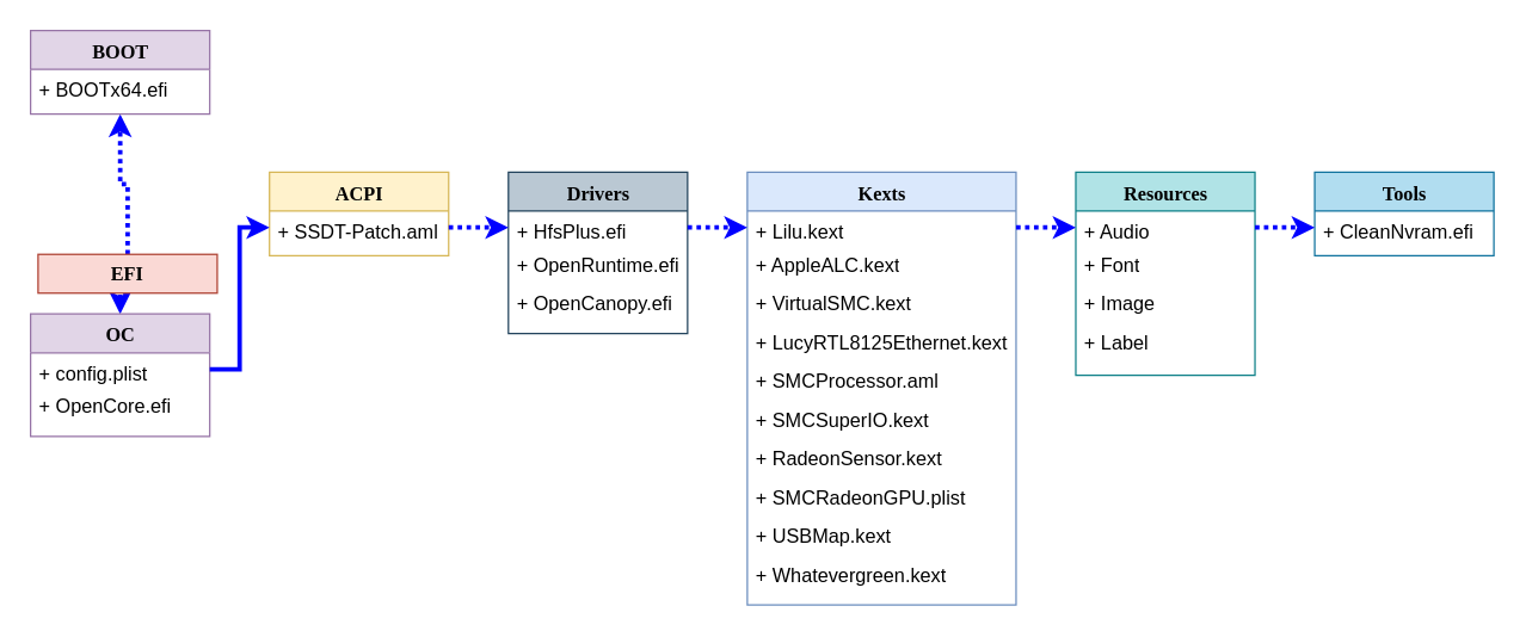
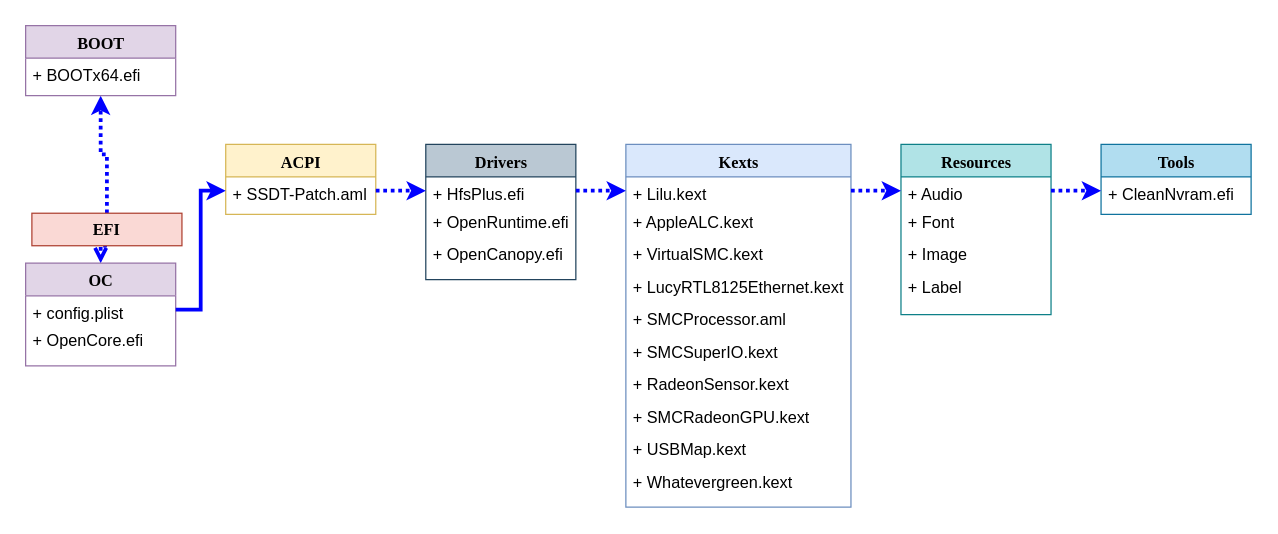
  <mxCell id="0" />
  <mxCell id="1" parent="0" />
- <mxCell id="2" style="edgeStyle=orthogonalEdgeStyle;rounded=0;orthogonalLoop=1;jettySize=auto;html=1;exitX=0.5;exitY=1;exitDx=0;exitDy=0;entryX=0.5;entryY=0;entryDx=0;entryDy=0;fontSize=13;strokeWidth=3;strokeColor=#0000FF;dashed=1;dashPattern=1 1;" parent="1" source="4" target="7" edge="1"><mxGeometry relative="1" as="geometry" /></mxCell>
+ <mxCell id="2" style="edgeStyle=orthogonalEdgeStyle;rounded=0;orthogonalLoop=1;jettySize=auto;html=1;exitX=0.5;exitY=1;exitDx=0;exitDy=0;entryX=0.5;entryY=0;entryDx=0;entryDy=0;fontSize=13;strokeWidth=3;strokeColor=#0000FF;dashed=1;dashPattern=1 1;endArrow=open;" parent="1" source="4" target="7" edge="1"><mxGeometry relative="1" as="geometry" /></mxCell>
  <mxCell id="3" style="edgeStyle=orthogonalEdgeStyle;rounded=0;orthogonalLoop=1;jettySize=auto;html=1;exitX=0.5;exitY=0;exitDx=0;exitDy=0;entryX=0.5;entryY=1;entryDx=0;entryDy=0;fontSize=13;strokeWidth=3;strokeColor=#0000FF;dashed=1;dashPattern=1 1;" parent="1" source="4" target="37" edge="1"><mxGeometry relative="1" as="geometry" /></mxCell>
  <mxCell id="4" value="&lt;span style=&quot;font-family: Verdana; font-weight: 700; font-size: 13px;&quot;&gt;EFI&lt;/span&gt;" style="rounded=0;whiteSpace=wrap;html=1;fillColor=#fad9d5;strokeColor=#ae4132;fontSize=13;" parent="1" vertex="1"><mxGeometry x="25" y="170" width="120" height="26" as="geometry" /></mxCell>
  <mxCell id="5" value="ACPI" style="swimlane;html=1;fontStyle=1;align=center;verticalAlign=top;childLayout=stackLayout;horizontal=1;startSize=26;horizontalStack=0;resizeParent=1;resizeLast=0;collapsible=1;marginBottom=0;swimlaneFillColor=#ffffff;rounded=0;shadow=0;comic=0;labelBackgroundColor=none;strokeWidth=1;fillColor=#fff2cc;fontFamily=Verdana;fontSize=13;strokeColor=#d6b656;" parent="1" vertex="1"><mxGeometry x="180" y="115" width="120" height="56" as="geometry" /></mxCell>
  <mxCell id="6" value="+ SSDT-Patch.aml" style="text;html=1;strokeColor=none;fillColor=none;align=left;verticalAlign=top;spacingLeft=4;spacingRight=4;whiteSpace=wrap;overflow=hidden;rotatable=0;points=[[0,0.5],[1,0.5]];portConstraint=eastwest;fontSize=13;" parent="5" vertex="1"><mxGeometry y="26" width="120" height="22" as="geometry" /></mxCell>
  <mxCell id="7" value="OC" style="swimlane;html=1;fontStyle=1;align=center;verticalAlign=top;childLayout=stackLayout;horizontal=1;startSize=26;horizontalStack=0;resizeParent=1;resizeLast=0;collapsible=1;marginBottom=0;swimlaneFillColor=#ffffff;rounded=0;shadow=0;comic=0;labelBackgroundColor=none;strokeWidth=1;fillColor=#e1d5e7;fontFamily=Verdana;fontSize=13;strokeColor=#9673a6;" parent="1" vertex="1"><mxGeometry x="20" y="210" width="120" height="82" as="geometry" /></mxCell>
  <mxCell id="8" value="+ config.plist" style="text;html=1;strokeColor=none;fillColor=none;align=left;verticalAlign=top;spacingLeft=4;spacingRight=4;whiteSpace=wrap;overflow=hidden;rotatable=0;points=[[0,0.5],[1,0.5]];portConstraint=eastwest;fontSize=13;" parent="7" vertex="1"><mxGeometry y="26" width="120" height="22" as="geometry" /></mxCell>
  <mxCell id="9" value="+ OpenCore.efi" style="text;html=1;strokeColor=none;fillColor=none;align=left;verticalAlign=top;spacingLeft=4;spacingRight=4;whiteSpace=wrap;overflow=hidden;rotatable=0;points=[[0,0.5],[1,0.5]];portConstraint=eastwest;fontSize=13;" parent="7" vertex="1"><mxGeometry y="48" width="120" height="26" as="geometry" /></mxCell>
  <mxCell id="10" value="Drivers" style="swimlane;html=1;fontStyle=1;align=center;verticalAlign=top;childLayout=stackLayout;horizontal=1;startSize=26;horizontalStack=0;resizeParent=1;resizeLast=0;collapsible=1;marginBottom=0;swimlaneFillColor=#ffffff;rounded=0;shadow=0;comic=0;labelBackgroundColor=none;strokeWidth=1;fillColor=#bac8d3;fontFamily=Verdana;fontSize=13;strokeColor=#23445d;" parent="1" vertex="1"><mxGeometry x="340" y="115" width="120" height="108" as="geometry" /></mxCell>
  <mxCell id="11" value="+ HfsPlus.efi" style="text;html=1;strokeColor=none;fillColor=none;align=left;verticalAlign=top;spacingLeft=4;spacingRight=4;whiteSpace=wrap;overflow=hidden;rotatable=0;points=[[0,0.5],[1,0.5]];portConstraint=eastwest;fontSize=13;" parent="10" vertex="1"><mxGeometry y="26" width="120" height="22" as="geometry" /></mxCell>
  <mxCell id="12" value="+ OpenRuntime.efi" style="text;html=1;strokeColor=none;fillColor=none;align=left;verticalAlign=top;spacingLeft=4;spacingRight=4;whiteSpace=wrap;overflow=hidden;rotatable=0;points=[[0,0.5],[1,0.5]];portConstraint=eastwest;fontSize=13;" parent="10" vertex="1"><mxGeometry y="48" width="120" height="26" as="geometry" /></mxCell>
  <mxCell id="13" value="+ OpenCanopy.efi" style="text;html=1;strokeColor=none;fillColor=none;align=left;verticalAlign=top;spacingLeft=4;spacingRight=4;whiteSpace=wrap;overflow=hidden;rotatable=0;points=[[0,0.5],[1,0.5]];portConstraint=eastwest;fontSize=13;" parent="10" vertex="1"><mxGeometry y="74" width="120" height="26" as="geometry" /></mxCell>
  <mxCell id="14" style="edgeStyle=orthogonalEdgeStyle;rounded=0;orthogonalLoop=1;jettySize=auto;html=1;exitX=1;exitY=0.5;exitDx=0;exitDy=0;entryX=0;entryY=0.5;entryDx=0;entryDy=0;fontSize=13;strokeWidth=3;strokeColor=#0000FF;dashed=0;dashPattern=1 1;" parent="1" source="8" target="6" edge="1"><mxGeometry relative="1" as="geometry" /></mxCell>
  <mxCell id="15" style="edgeStyle=orthogonalEdgeStyle;rounded=0;orthogonalLoop=1;jettySize=auto;html=1;exitX=1;exitY=0.5;exitDx=0;exitDy=0;entryX=0;entryY=0.5;entryDx=0;entryDy=0;fontSize=13;strokeWidth=3;strokeColor=#0000FF;dashed=1;dashPattern=1 1;" parent="1" source="6" target="11" edge="1"><mxGeometry relative="1" as="geometry" /></mxCell>
  <mxCell id="16" value="Kexts" style="swimlane;html=1;fontStyle=1;align=center;verticalAlign=top;childLayout=stackLayout;horizontal=1;startSize=26;horizontalStack=0;resizeParent=1;resizeLast=0;collapsible=1;marginBottom=0;swimlaneFillColor=#ffffff;rounded=0;shadow=0;comic=0;labelBackgroundColor=none;strokeWidth=1;fillColor=#dae8fc;fontFamily=Verdana;fontSize=13;strokeColor=#6c8ebf;" parent="1" vertex="1"><mxGeometry x="500" y="115" width="180" height="290" as="geometry" /></mxCell>
  <mxCell id="17" value="+ Lilu.kext" style="text;html=1;strokeColor=none;fillColor=none;align=left;verticalAlign=top;spacingLeft=4;spacingRight=4;whiteSpace=wrap;overflow=hidden;rotatable=0;points=[[0,0.5],[1,0.5]];portConstraint=eastwest;fontSize=13;" parent="16" vertex="1"><mxGeometry y="26" width="180" height="22" as="geometry" /></mxCell>
  <mxCell id="18" value="+ AppleALC.kext" style="text;html=1;strokeColor=none;fillColor=none;align=left;verticalAlign=top;spacingLeft=4;spacingRight=4;whiteSpace=wrap;overflow=hidden;rotatable=0;points=[[0,0.5],[1,0.5]];portConstraint=eastwest;fontSize=13;" parent="16" vertex="1"><mxGeometry y="48" width="180" height="26" as="geometry" /></mxCell>
  <mxCell id="19" value="+ VirtualSMC.kext" style="text;html=1;strokeColor=none;fillColor=none;align=left;verticalAlign=top;spacingLeft=4;spacingRight=4;whiteSpace=wrap;overflow=hidden;rotatable=0;points=[[0,0.5],[1,0.5]];portConstraint=eastwest;fontSize=13;" parent="16" vertex="1"><mxGeometry y="74" width="180" height="26" as="geometry" /></mxCell>
  <mxCell id="20" value="+ LucyRTL8125Ethernet.kext" style="text;html=1;strokeColor=none;fillColor=none;align=left;verticalAlign=top;spacingLeft=4;spacingRight=4;whiteSpace=wrap;overflow=hidden;rotatable=0;points=[[0,0.5],[1,0.5]];portConstraint=eastwest;fontSize=13;" parent="16" vertex="1"><mxGeometry y="100" width="180" height="26" as="geometry" /></mxCell>
  <mxCell id="21" value="+ SMCProcessor.aml" style="text;html=1;strokeColor=none;fillColor=none;align=left;verticalAlign=top;spacingLeft=4;spacingRight=4;whiteSpace=wrap;overflow=hidden;rotatable=0;points=[[0,0.5],[1,0.5]];portConstraint=eastwest;fontSize=13;" parent="16" vertex="1"><mxGeometry y="126" width="180" height="26" as="geometry" /></mxCell>
  <mxCell id="22" value="+ SMCSuperIO.kext" style="text;html=1;strokeColor=none;fillColor=none;align=left;verticalAlign=top;spacingLeft=4;spacingRight=4;whiteSpace=wrap;overflow=hidden;rotatable=0;points=[[0,0.5],[1,0.5]];portConstraint=eastwest;fontSize=13;" parent="16" vertex="1"><mxGeometry y="152" width="180" height="26" as="geometry" /></mxCell>
  <mxCell id="23" value="+ RadeonSensor.kext" style="text;html=1;strokeColor=none;fillColor=none;align=left;verticalAlign=top;spacingLeft=4;spacingRight=4;whiteSpace=wrap;overflow=hidden;rotatable=0;points=[[0,0.5],[1,0.5]];portConstraint=eastwest;fontSize=13;" parent="16" vertex="1"><mxGeometry y="178" width="180" height="26" as="geometry" /></mxCell>
- <mxCell id="24" value="+ SMCRadeonGPU.plist" style="text;html=1;strokeColor=none;fillColor=none;align=left;verticalAlign=top;spacingLeft=4;spacingRight=4;whiteSpace=wrap;overflow=hidden;rotatable=0;points=[[0,0.5],[1,0.5]];portConstraint=eastwest;fontSize=13;" parent="16" vertex="1"><mxGeometry y="204" width="180" height="26" as="geometry" /></mxCell>
+ <mxCell id="24" value="+ SMCRadeonGPU.kext" style="text;html=1;strokeColor=none;fillColor=none;align=left;verticalAlign=top;spacingLeft=4;spacingRight=4;whiteSpace=wrap;overflow=hidden;rotatable=0;points=[[0,0.5],[1,0.5]];portConstraint=eastwest;fontSize=13;" parent="16" vertex="1"><mxGeometry y="204" width="180" height="26" as="geometry" /></mxCell>
  <mxCell id="25" value="+ USBMap.kext" style="text;html=1;strokeColor=none;fillColor=none;align=left;verticalAlign=top;spacingLeft=4;spacingRight=4;whiteSpace=wrap;overflow=hidden;rotatable=0;points=[[0,0.5],[1,0.5]];portConstraint=eastwest;fontSize=13;" parent="16" vertex="1"><mxGeometry y="230" width="180" height="26" as="geometry" /></mxCell>
  <mxCell id="26" value="+ Whatevergreen.kext" style="text;html=1;strokeColor=none;fillColor=none;align=left;verticalAlign=top;spacingLeft=4;spacingRight=4;whiteSpace=wrap;overflow=hidden;rotatable=0;points=[[0,0.5],[1,0.5]];portConstraint=eastwest;fontSize=13;" parent="16" vertex="1"><mxGeometry y="256" width="180" height="26" as="geometry" /></mxCell>
  <mxCell id="27" style="edgeStyle=orthogonalEdgeStyle;rounded=0;orthogonalLoop=1;jettySize=auto;html=1;exitX=1;exitY=0.5;exitDx=0;exitDy=0;entryX=0;entryY=0.5;entryDx=0;entryDy=0;fontSize=13;strokeWidth=3;strokeColor=#0000FF;dashed=1;dashPattern=1 1;" parent="1" source="11" target="17" edge="1"><mxGeometry relative="1" as="geometry" /></mxCell>
  <mxCell id="28" value="Resources" style="swimlane;html=1;fontStyle=1;align=center;verticalAlign=top;childLayout=stackLayout;horizontal=1;startSize=26;horizontalStack=0;resizeParent=1;resizeLast=0;collapsible=1;marginBottom=0;swimlaneFillColor=#ffffff;rounded=0;shadow=0;comic=0;labelBackgroundColor=none;strokeWidth=1;fillColor=#b0e3e6;fontFamily=Verdana;fontSize=13;strokeColor=#0e8088;" parent="1" vertex="1"><mxGeometry x="720" y="115" width="120" height="136" as="geometry" /></mxCell>
  <mxCell id="29" value="+ Audio" style="text;html=1;strokeColor=none;fillColor=none;align=left;verticalAlign=top;spacingLeft=4;spacingRight=4;whiteSpace=wrap;overflow=hidden;rotatable=0;points=[[0,0.5],[1,0.5]];portConstraint=eastwest;fontSize=13;" parent="28" vertex="1"><mxGeometry y="26" width="120" height="22" as="geometry" /></mxCell>
  <mxCell id="30" value="+ Font" style="text;html=1;strokeColor=none;fillColor=none;align=left;verticalAlign=top;spacingLeft=4;spacingRight=4;whiteSpace=wrap;overflow=hidden;rotatable=0;points=[[0,0.5],[1,0.5]];portConstraint=eastwest;fontSize=13;" parent="28" vertex="1"><mxGeometry y="48" width="120" height="26" as="geometry" /></mxCell>
  <mxCell id="31" value="+ Image" style="text;html=1;strokeColor=none;fillColor=none;align=left;verticalAlign=top;spacingLeft=4;spacingRight=4;whiteSpace=wrap;overflow=hidden;rotatable=0;points=[[0,0.5],[1,0.5]];portConstraint=eastwest;fontSize=13;" parent="28" vertex="1"><mxGeometry y="74" width="120" height="26" as="geometry" /></mxCell>
  <mxCell id="32" value="+ Label" style="text;html=1;strokeColor=none;fillColor=none;align=left;verticalAlign=top;spacingLeft=4;spacingRight=4;whiteSpace=wrap;overflow=hidden;rotatable=0;points=[[0,0.5],[1,0.5]];portConstraint=eastwest;fontSize=13;" parent="28" vertex="1"><mxGeometry y="100" width="120" height="26" as="geometry" /></mxCell>
  <mxCell id="33" value="Tools" style="swimlane;html=1;fontStyle=1;align=center;verticalAlign=top;childLayout=stackLayout;horizontal=1;startSize=26;horizontalStack=0;resizeParent=1;resizeLast=0;collapsible=1;marginBottom=0;swimlaneFillColor=#ffffff;rounded=0;shadow=0;comic=0;labelBackgroundColor=none;strokeWidth=1;fillColor=#b1ddf0;fontFamily=Verdana;fontSize=13;strokeColor=#10739e;" parent="1" vertex="1"><mxGeometry x="880" y="115" width="120" height="56" as="geometry" /></mxCell>
  <mxCell id="34" value="+ CleanNvram.efi" style="text;html=1;strokeColor=none;fillColor=none;align=left;verticalAlign=top;spacingLeft=4;spacingRight=4;whiteSpace=wrap;overflow=hidden;rotatable=0;points=[[0,0.5],[1,0.5]];portConstraint=eastwest;fontSize=13;" parent="33" vertex="1"><mxGeometry y="26" width="120" height="22" as="geometry" /></mxCell>
  <mxCell id="35" style="edgeStyle=orthogonalEdgeStyle;rounded=0;orthogonalLoop=1;jettySize=auto;html=1;exitX=1;exitY=0.5;exitDx=0;exitDy=0;entryX=0;entryY=0.5;entryDx=0;entryDy=0;fontSize=13;strokeWidth=3;strokeColor=#0000FF;dashed=1;dashPattern=1 1;" parent="1" source="17" target="29" edge="1"><mxGeometry relative="1" as="geometry" /></mxCell>
  <mxCell id="36" style="edgeStyle=orthogonalEdgeStyle;rounded=0;orthogonalLoop=1;jettySize=auto;html=1;exitX=1;exitY=0.5;exitDx=0;exitDy=0;entryX=0;entryY=0.5;entryDx=0;entryDy=0;fontSize=13;strokeWidth=3;strokeColor=#0000FF;dashed=1;dashPattern=1 1;" parent="1" source="29" target="34" edge="1"><mxGeometry relative="1" as="geometry" /></mxCell>
  <mxCell id="37" value="BOOT" style="swimlane;html=1;fontStyle=1;align=center;verticalAlign=top;childLayout=stackLayout;horizontal=1;startSize=26;horizontalStack=0;resizeParent=1;resizeLast=0;collapsible=1;marginBottom=0;swimlaneFillColor=#ffffff;rounded=0;shadow=0;comic=0;labelBackgroundColor=none;strokeWidth=1;fillColor=#e1d5e7;fontFamily=Verdana;fontSize=13;strokeColor=#9673a6;" parent="1" vertex="1"><mxGeometry x="20" y="20" width="120" height="56" as="geometry" /></mxCell>
  <mxCell id="38" value="+ BOOTx64.efi" style="text;html=1;strokeColor=none;fillColor=none;align=left;verticalAlign=top;spacingLeft=4;spacingRight=4;whiteSpace=wrap;overflow=hidden;rotatable=0;points=[[0,0.5],[1,0.5]];portConstraint=eastwest;fontSize=13;" parent="37" vertex="1"><mxGeometry y="26" width="120" height="22" as="geometry" /></mxCell>
